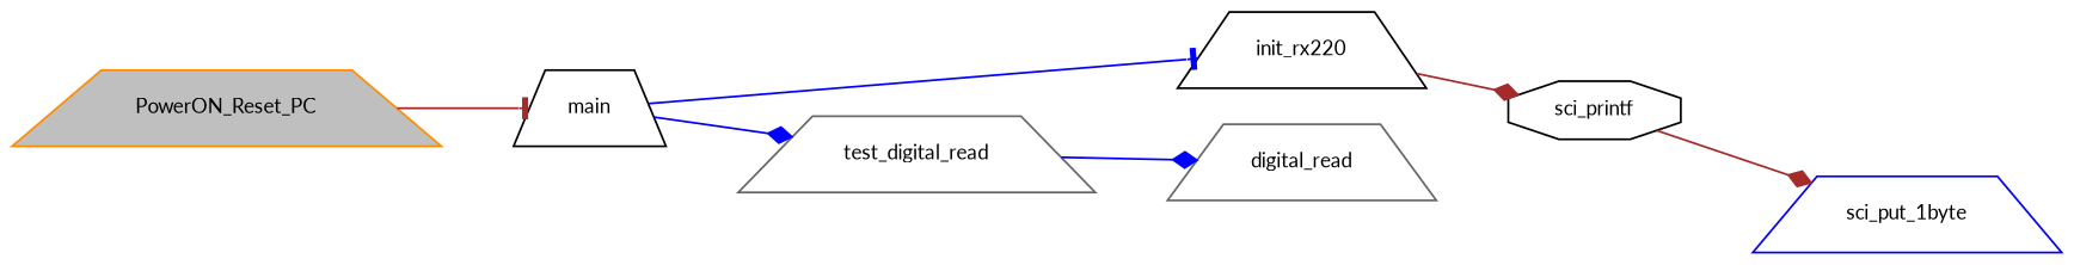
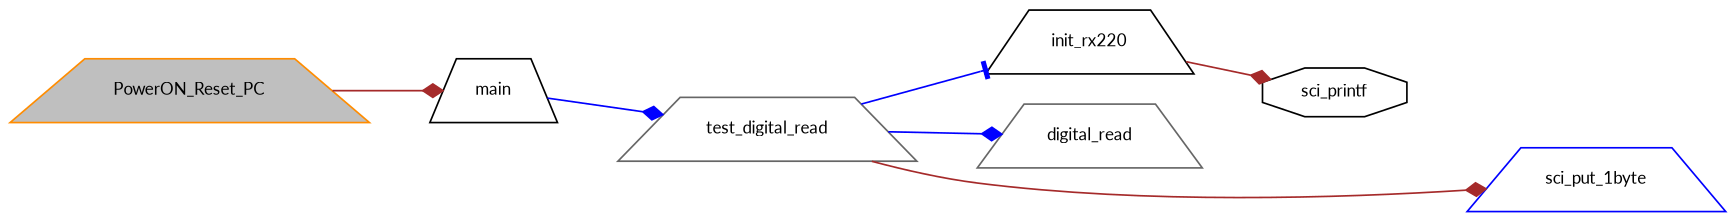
  digraph {
    fontname=Lato
    rankdir=LR
    node [color=black fillcolor=white fontname=Lato fontsize=10 shape=trapezium style=filled]
    edge [arrowhead=diamond color=brown fontname=Lato fontsize=10 labelfontname=Helvetica labelfontsize=10 style=solid]
    n1 [color=darkorange fillcolor=grey75 fontcolor=black height=0.2 label=PowerON_Reset_PC width=0.4]
    n2 [height=0.2 label=main width=0.4]
    n3 [height=0.2 label=init_rx220 width=0.4]
    n4 [color=gray40 height=0.2 label=test_digital_read width=0.4]
    n5 [height=0.2 label=sci_printf shape=octagon width=0.4]
    n6 [color=gray40 height=0.2 label=digital_read width=0.4]
    n7 [color=blue height=0.2 label=sci_put_1byte width=0.4]
-   n1 -> n2 [arrowhead=tee]
-   n2 -> n3 [arrowhead=tee color=blue]
+   n1 -> n2
+   n4 -> n3 [arrowhead=tee color=blue]
    n2 -> n4 [color=blue]
    n3 -> n5
    n4 -> n6 [color=blue]
-   n5 -> n7
+   n4 -> n7
  }
